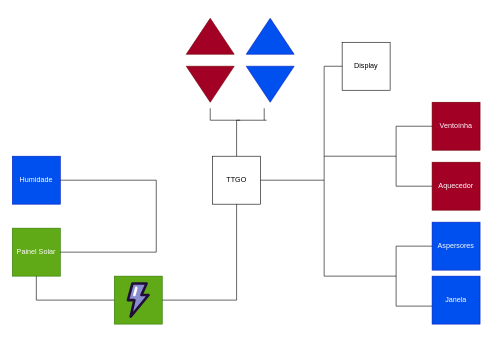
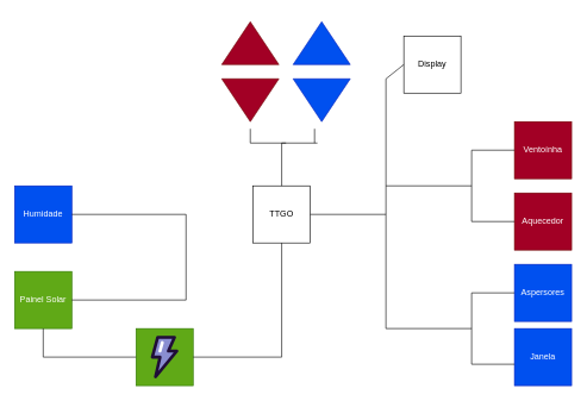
  <mxCell id="0" />
  <mxCell id="1" parent="0" />
  <mxCell id="2" value="TTGO" style="whiteSpace=wrap;html=1;aspect=fixed;" vertex="1" parent="1"><mxGeometry x="354" y="260" width="80" height="80" as="geometry" /></mxCell>
  <mxCell id="3" value="Humidade" style="whiteSpace=wrap;html=1;aspect=fixed;fillColor=#0050ef;fontColor=#ffffff;strokeColor=#001DBC;" vertex="1" parent="1"><mxGeometry x="20" y="260" width="80" height="80" as="geometry" /></mxCell>
  <mxCell id="4" value="Painel Solar" style="whiteSpace=wrap;html=1;aspect=fixed;fillColor=#60a917;fontColor=#ffffff;strokeColor=#2D7600;" vertex="1" parent="1"><mxGeometry x="20" y="380" width="80" height="80" as="geometry" /></mxCell>
  <mxCell id="5" value="" style="endArrow=none;html=1;rounded=0;exitX=1;exitY=0.5;exitDx=0;exitDy=0;" edge="1" parent="1" source="3"><mxGeometry width="50" height="50" relative="1" as="geometry"><mxPoint x="370" y="320" as="sourcePoint" /><mxPoint x="260" y="300" as="targetPoint" /></mxGeometry></mxCell>
  <mxCell id="6" value="" style="endArrow=none;html=1;rounded=0;exitX=1;exitY=0.5;exitDx=0;exitDy=0;" edge="1" parent="1" source="4"><mxGeometry width="50" height="50" relative="1" as="geometry"><mxPoint x="370" y="320" as="sourcePoint" /><mxPoint x="260" y="300" as="targetPoint" /><Array as="points"><mxPoint x="260" y="420" /></Array></mxGeometry></mxCell>
  <mxCell id="7" value="" style="whiteSpace=wrap;html=1;aspect=fixed;fillColor=#60a917;fontColor=#ffffff;strokeColor=#2D7600;" vertex="1" parent="1"><mxGeometry x="190" y="460" width="80" height="80" as="geometry" /></mxCell>
  <mxCell id="8" value="" style="endArrow=none;html=1;rounded=0;exitX=0.5;exitY=1;exitDx=0;exitDy=0;entryX=0;entryY=0.5;entryDx=0;entryDy=0;" edge="1" parent="1" source="4" target="7"><mxGeometry width="50" height="50" relative="1" as="geometry"><mxPoint x="370" y="400" as="sourcePoint" /><mxPoint x="420" y="350" as="targetPoint" /><Array as="points"><mxPoint x="60" y="500" /></Array></mxGeometry></mxCell>
  <mxCell id="9" value="" style="endArrow=none;html=1;rounded=0;exitX=1;exitY=0.5;exitDx=0;exitDy=0;entryX=0.5;entryY=1;entryDx=0;entryDy=0;" edge="1" parent="1" source="7" target="2"><mxGeometry width="50" height="50" relative="1" as="geometry"><mxPoint x="370" y="400" as="sourcePoint" /><mxPoint x="420" y="350" as="targetPoint" /><Array as="points"><mxPoint x="394" y="500" /></Array></mxGeometry></mxCell>
  <mxCell id="10" value="" style="triangle;whiteSpace=wrap;html=1;rotation=-90;fillColor=#a20025;fontColor=#ffffff;strokeColor=#6F0000;" vertex="1" parent="1"><mxGeometry x="320" width="60" height="80" as="geometry" y="20" /></mxCell>
  <mxCell id="11" value="" style="triangle;whiteSpace=wrap;html=1;rotation=90;fillColor=#a20025;fontColor=#ffffff;strokeColor=#6F0000;" vertex="1" parent="1"><mxGeometry x="320" y="100" width="60" height="80" as="geometry" /></mxCell>
  <mxCell id="12" value="" style="triangle;whiteSpace=wrap;html=1;rotation=-90;fillColor=#0050ef;fontColor=#ffffff;strokeColor=#001DBC;" vertex="1" parent="1"><mxGeometry x="420" width="60" height="80" as="geometry" y="20" /></mxCell>
  <mxCell id="13" value="" style="triangle;whiteSpace=wrap;html=1;rotation=90;fillColor=#0050ef;fontColor=#ffffff;strokeColor=#001DBC;" vertex="1" parent="1"><mxGeometry x="420" y="100" width="60" height="80" as="geometry" /></mxCell>
  <mxCell id="14" value="" style="endArrow=none;html=1;rounded=0;exitX=0.5;exitY=0;exitDx=0;exitDy=0;" edge="1" parent="1" source="2"><mxGeometry width="50" height="50" relative="1" as="geometry"><mxPoint x="370" y="280" as="sourcePoint" /><mxPoint x="394" y="200" as="targetPoint" /></mxGeometry></mxCell>
  <mxCell id="15" value="" style="endArrow=none;html=1;rounded=0;" edge="1" parent="1"><mxGeometry width="50" height="50" relative="1" as="geometry"><mxPoint x="394" y="200" as="sourcePoint" /><mxPoint x="444" y="200" as="targetPoint" /><Array as="points"><mxPoint x="444" y="200" /></Array></mxGeometry></mxCell>
  <mxCell id="16" value="" style="endArrow=none;html=1;rounded=0;" edge="1" parent="1"><mxGeometry width="50" height="50" relative="1" as="geometry"><mxPoint x="440" y="200" as="sourcePoint" /><mxPoint x="440" y="180" as="targetPoint" /></mxGeometry></mxCell>
  <mxCell id="17" value="" style="endArrow=none;html=1;rounded=0;" edge="1" parent="1"><mxGeometry width="50" height="50" relative="1" as="geometry"><mxPoint x="350" y="200" as="sourcePoint" /><mxPoint x="350" y="180" as="targetPoint" /><Array as="points"><mxPoint x="350" y="200" /></Array></mxGeometry></mxCell>
  <mxCell id="18" value="" style="endArrow=none;html=1;rounded=0;" edge="1" parent="1"><mxGeometry width="50" height="50" relative="1" as="geometry"><mxPoint x="350" y="200" as="sourcePoint" /><mxPoint x="400" y="200" as="targetPoint" /></mxGeometry></mxCell>
- <mxCell id="19" value="Display" style="whiteSpace=wrap;html=1;aspect=fixed;" vertex="1" parent="1"><mxGeometry x="570" y="70" width="80" height="80" as="geometry" /></mxCell>
+ <mxCell id="19" value="Display" style="whiteSpace=wrap;html=1;aspect=fixed;" vertex="1" parent="1"><mxGeometry x="565" y="50" width="80" height="80" as="geometry" /></mxCell>
  <mxCell id="20" value="" style="endArrow=none;html=1;rounded=0;exitX=1;exitY=0.5;exitDx=0;exitDy=0;" edge="1" parent="1" source="2"><mxGeometry width="50" height="50" relative="1" as="geometry"><mxPoint x="370" y="280" as="sourcePoint" /><mxPoint x="540" y="110" as="targetPoint" /><Array as="points"><mxPoint x="540" y="300" /></Array></mxGeometry></mxCell>
  <mxCell id="21" value="" style="endArrow=none;html=1;rounded=0;entryX=0;entryY=0.5;entryDx=0;entryDy=0;" edge="1" parent="1" target="19"><mxGeometry width="50" height="50" relative="1" as="geometry"><mxPoint x="540" y="110" as="sourcePoint" /><mxPoint x="420" y="230" as="targetPoint" /></mxGeometry></mxCell>
  <mxCell id="22" value="Ventoínha" style="whiteSpace=wrap;html=1;aspect=fixed;fillColor=#a20025;fontColor=#ffffff;strokeColor=#6F0000;" vertex="1" parent="1"><mxGeometry x="720" y="170" width="80" height="80" as="geometry" /></mxCell>
  <mxCell id="23" value="Aquecedor" style="whiteSpace=wrap;html=1;aspect=fixed;fillColor=#a20025;fontColor=#ffffff;strokeColor=#6F0000;" vertex="1" parent="1"><mxGeometry x="720" y="270" width="80" height="80" as="geometry" /></mxCell>
  <mxCell id="24" value="Aspersores" style="whiteSpace=wrap;html=1;aspect=fixed;fillColor=#0050ef;fontColor=#ffffff;strokeColor=#001DBC;" vertex="1" parent="1"><mxGeometry x="720" y="370" width="80" height="80" as="geometry" /></mxCell>
  <mxCell id="25" value="Janela" style="whiteSpace=wrap;html=1;aspect=fixed;fillColor=#0050ef;fontColor=#ffffff;strokeColor=#001DBC;" vertex="1" parent="1"><mxGeometry x="720" y="460" width="80" height="80" as="geometry" /></mxCell>
  <mxCell id="26" value="" style="endArrow=none;html=1;rounded=0;" edge="1" parent="1"><mxGeometry width="50" height="50" relative="1" as="geometry"><mxPoint x="540" y="460" as="sourcePoint" /><mxPoint x="540" y="300" as="targetPoint" /></mxGeometry></mxCell>
  <mxCell id="27" value="" style="endArrow=none;html=1;rounded=0;entryX=0;entryY=0.5;entryDx=0;entryDy=0;" edge="1" parent="1" target="23"><mxGeometry width="50" height="50" relative="1" as="geometry"><mxPoint x="660" y="310" as="sourcePoint" /><mxPoint x="420" y="290" as="targetPoint" /></mxGeometry></mxCell>
  <mxCell id="28" value="" style="endArrow=none;html=1;rounded=0;entryX=0;entryY=0.5;entryDx=0;entryDy=0;" edge="1" parent="1" target="22"><mxGeometry width="50" height="50" relative="1" as="geometry"><mxPoint x="660" y="210" as="sourcePoint" /><mxPoint x="420" y="290" as="targetPoint" /></mxGeometry></mxCell>
  <mxCell id="29" value="" style="endArrow=none;html=1;rounded=0;" edge="1" parent="1"><mxGeometry width="50" height="50" relative="1" as="geometry"><mxPoint x="660" y="310" as="sourcePoint" /><mxPoint x="660" y="210" as="targetPoint" /></mxGeometry></mxCell>
  <mxCell id="30" value="" style="endArrow=none;html=1;rounded=0;" edge="1" parent="1"><mxGeometry width="50" height="50" relative="1" as="geometry"><mxPoint x="540" y="260" as="sourcePoint" /><mxPoint x="660" y="260" as="targetPoint" /></mxGeometry></mxCell>
  <mxCell id="31" value="" style="endArrow=none;html=1;rounded=0;entryX=0;entryY=0.5;entryDx=0;entryDy=0;" edge="1" parent="1"><mxGeometry width="50" height="50" relative="1" as="geometry"><mxPoint x="660" y="510" as="sourcePoint" /><mxPoint x="720" y="510" as="targetPoint" /></mxGeometry></mxCell>
  <mxCell id="32" value="" style="endArrow=none;html=1;rounded=0;entryX=0;entryY=0.5;entryDx=0;entryDy=0;" edge="1" parent="1"><mxGeometry width="50" height="50" relative="1" as="geometry"><mxPoint x="660" y="410" as="sourcePoint" /><mxPoint x="720" y="410" as="targetPoint" /></mxGeometry></mxCell>
  <mxCell id="33" value="" style="endArrow=none;html=1;rounded=0;" edge="1" parent="1"><mxGeometry width="50" height="50" relative="1" as="geometry"><mxPoint x="660" y="510" as="sourcePoint" /><mxPoint x="660" y="410" as="targetPoint" /></mxGeometry></mxCell>
  <mxCell id="34" value="" style="endArrow=none;html=1;rounded=0;" edge="1" parent="1"><mxGeometry width="50" height="50" relative="1" as="geometry"><mxPoint x="540" y="460" as="sourcePoint" /><mxPoint x="660" y="460" as="targetPoint" /></mxGeometry></mxCell>
  <mxCell id="35" value="" style="verticalLabelPosition=bottom;aspect=fixed;html=1;shape=mxgraph.salesforce.platform;" vertex="1" parent="1"><mxGeometry x="210.5" y="470" width="39" height="60" as="geometry" /></mxCell>
